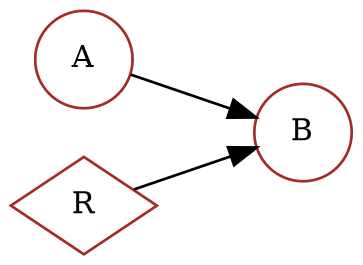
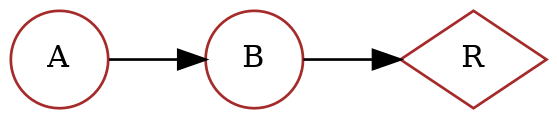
  digraph {
    rankdir=LR
    node [color=brown fontsize=11 shape=circle]
    n1 [label=B]
    n2 [label=A]
    n3 [label=R shape=diamond]
    subgraph cluster_1 {
      color=lightgrey
      label="Default Compartment"
    }
    n2 -> n1
-   n3 -> n1
+   n1 -> n3
  }
